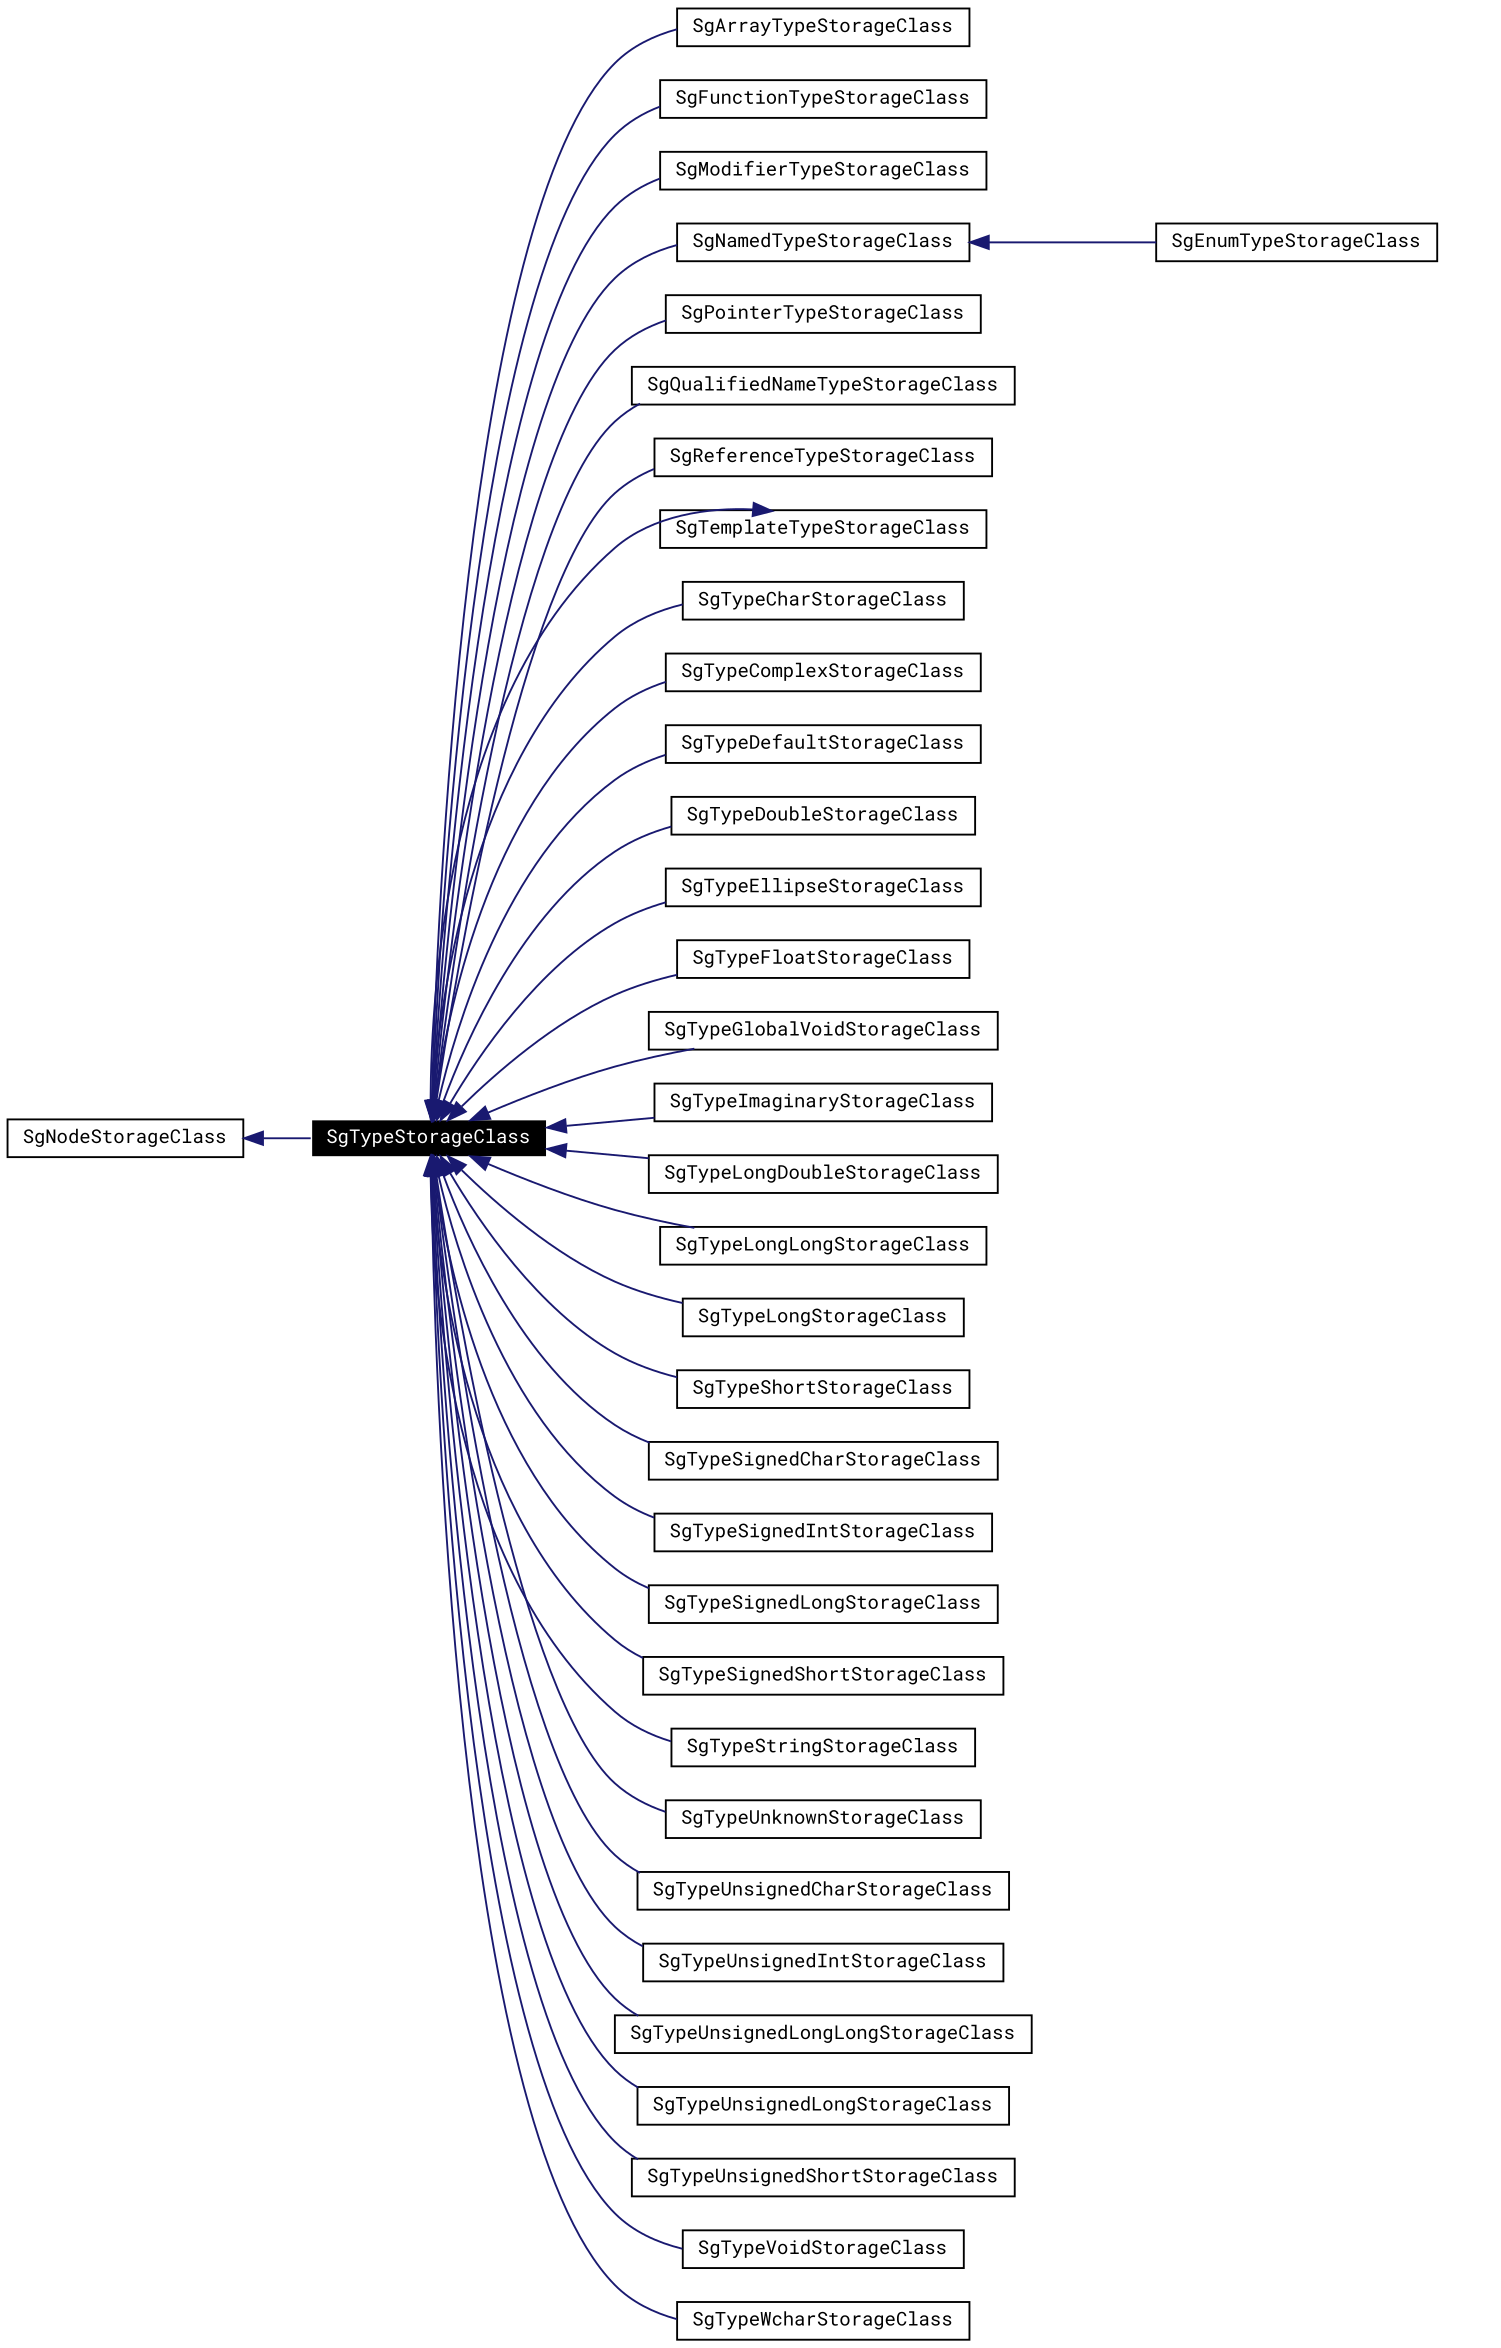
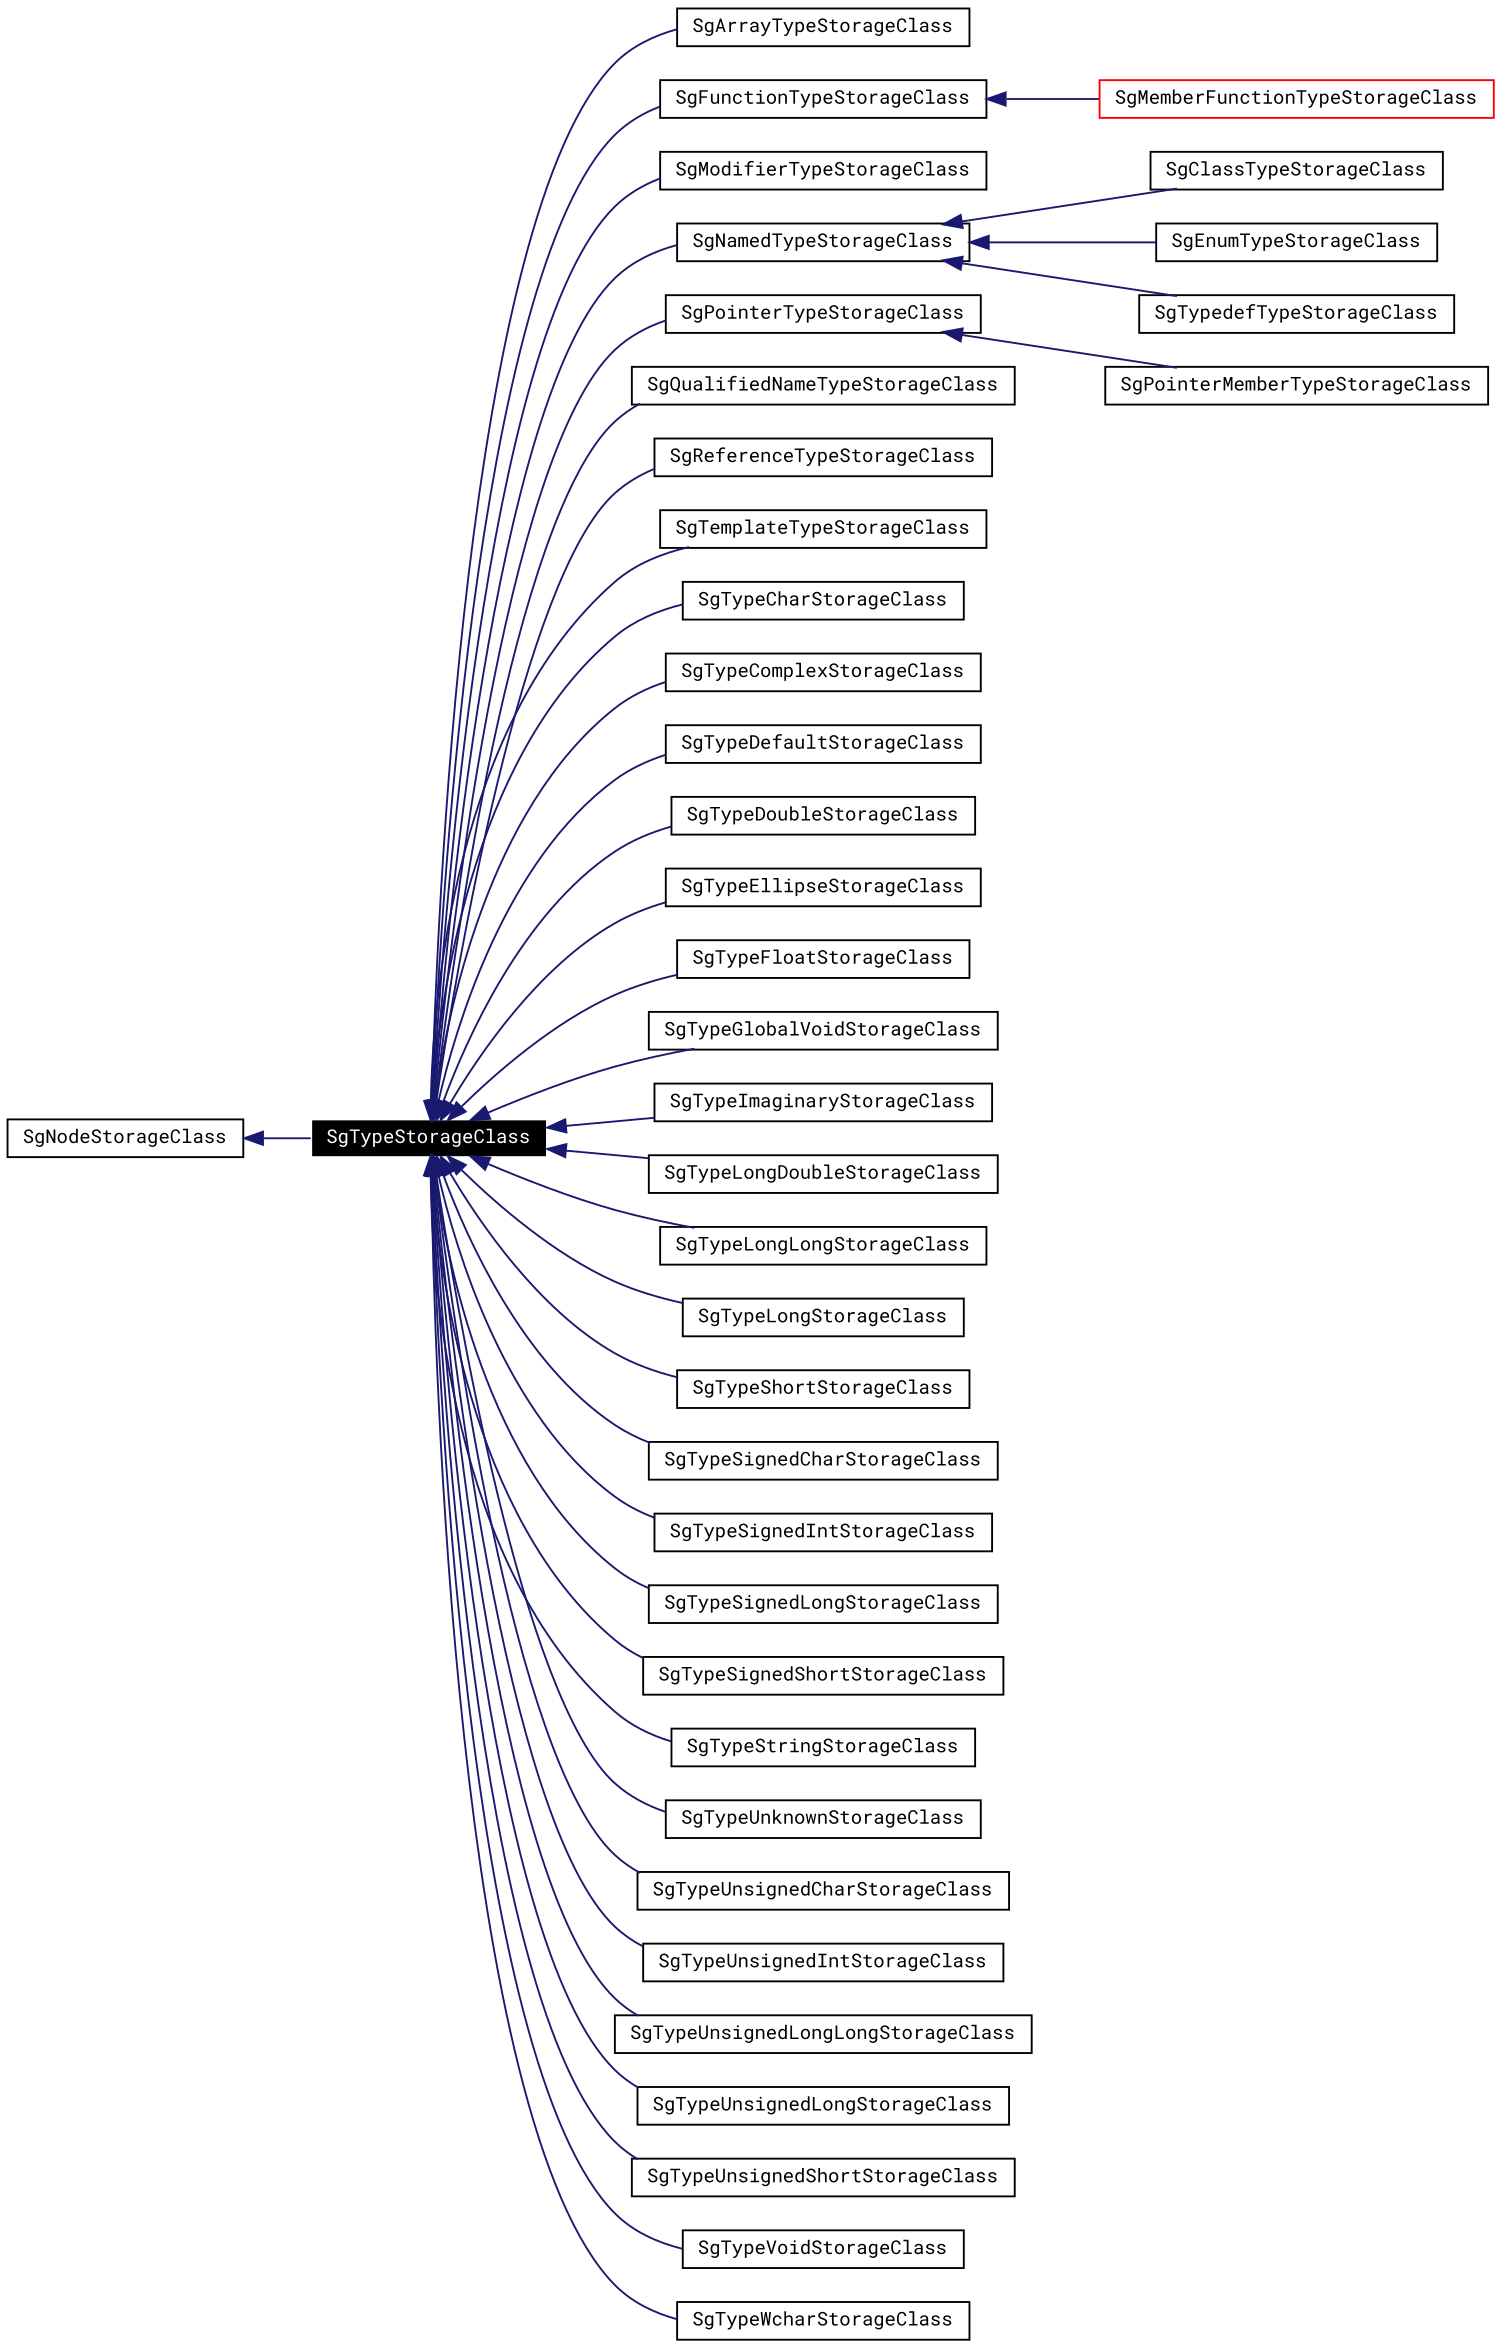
  digraph {
    fontname="Roboto Mono"
    rankdir=LR
    node [color=black fontname="Roboto Mono" fontsize=10 shape=record]
    edge [color=midnightblue dir=back fontname="Roboto Mono" fontsize=10 labelfontname=Helvetica labelfontsize=10 style=solid]
    n1 [color=white fillcolor=black fontcolor=white height=0.2 label=SgTypeStorageClass style=filled width=0.4]
    n2 [height=0.2 label=SgArrayTypeStorageClass width=0.4]
    n3 [height=0.2 label=SgFunctionTypeStorageClass width=0.4]
    n4 [height=0.2 label=SgModifierTypeStorageClass width=0.4]
    n5 [height=0.2 label=SgNamedTypeStorageClass width=0.4]
    n6 [height=0.2 label=SgPointerTypeStorageClass width=0.4]
    n7 [height=0.2 label=SgQualifiedNameTypeStorageClass width=0.4]
    n8 [height=0.2 label=SgReferenceTypeStorageClass width=0.4]
    n9 [height=0.2 label=SgTemplateTypeStorageClass width=0.4]
    n10 [height=0.2 label=SgTypeCharStorageClass width=0.4]
    n11 [height=0.2 label=SgTypeComplexStorageClass width=0.4]
    n12 [height=0.2 label=SgTypeDefaultStorageClass width=0.4]
    n13 [height=0.2 label=SgTypeDoubleStorageClass width=0.4]
    n14 [height=0.2 label=SgTypeEllipseStorageClass width=0.4]
    n15 [height=0.2 label=SgTypeFloatStorageClass width=0.4]
    n16 [height=0.2 label=SgTypeGlobalVoidStorageClass width=0.4]
    n17 [height=0.2 label=SgTypeImaginaryStorageClass width=0.4]
    n18 [height=0.2 label=SgTypeLongDoubleStorageClass width=0.4]
    n19 [height=0.2 label=SgTypeLongLongStorageClass width=0.4]
    n20 [height=0.2 label=SgTypeLongStorageClass width=0.4]
    n21 [height=0.2 label=SgTypeShortStorageClass width=0.4]
    n22 [height=0.2 label=SgTypeSignedCharStorageClass width=0.4]
    n23 [height=0.2 label=SgTypeSignedIntStorageClass width=0.4]
    n24 [height=0.2 label=SgTypeSignedLongStorageClass width=0.4]
    n25 [height=0.2 label=SgTypeSignedShortStorageClass width=0.4]
    n26 [height=0.2 label=SgTypeStringStorageClass width=0.4]
    n27 [height=0.2 label=SgTypeUnknownStorageClass width=0.4]
    n28 [height=0.2 label=SgTypeUnsignedCharStorageClass width=0.4]
    n29 [height=0.2 label=SgTypeUnsignedIntStorageClass width=0.4]
    n30 [height=0.2 label=SgTypeUnsignedLongLongStorageClass width=0.4]
    n31 [height=0.2 label=SgTypeUnsignedLongStorageClass width=0.4]
    n32 [height=0.2 label=SgTypeUnsignedShortStorageClass width=0.4]
    n33 [height=0.2 label=SgTypeVoidStorageClass width=0.4]
    n34 [height=0.2 label=SgTypeWcharStorageClass width=0.4]
+   n35 [color=red height=0.2 label=SgMemberFunctionTypeStorageClass width=0.4]
+   n36 [height=0.2 label=SgClassTypeStorageClass width=0.4]
    n37 [height=0.2 label=SgEnumTypeStorageClass width=0.4]
+   n38 [height=0.2 label=SgTypedefTypeStorageClass width=0.4]
+   n39 [height=0.2 label=SgPointerMemberTypeStorageClass width=0.4]
    n40 [height=0.2 label=SgNodeStorageClass width=0.4]
    n1 -> n2
    n1 -> n3
    n1 -> n4
    n1 -> n5
    n1 -> n6
    n1 -> n7
    n1 -> n8
-   n9 -> n1
+   n1 -> n9
    n1 -> n10
    n1 -> n11
    n1 -> n12
    n1 -> n13
    n1 -> n14
    n1 -> n15
    n1 -> n16
    n1 -> n17
    n1 -> n18
    n1 -> n19
    n1 -> n20
    n1 -> n21
    n1 -> n22
    n1 -> n23
    n1 -> n24
    n1 -> n25
    n1 -> n26
    n1 -> n27
    n1 -> n28
    n1 -> n29
    n1 -> n30
    n1 -> n31
    n1 -> n32
    n1 -> n33
    n1 -> n34
+   n3 -> n35
+   n5 -> n36
    n5 -> n37
+   n5 -> n38
+   n6 -> n39
    n40 -> n1
  }
